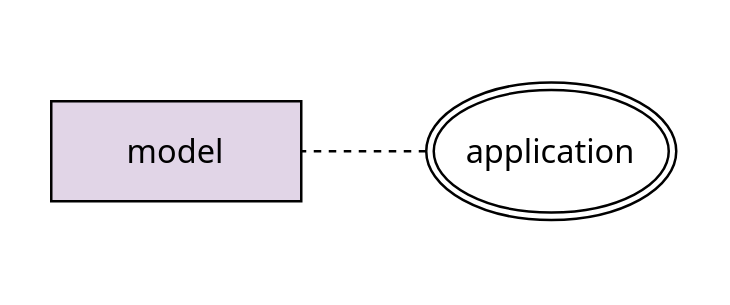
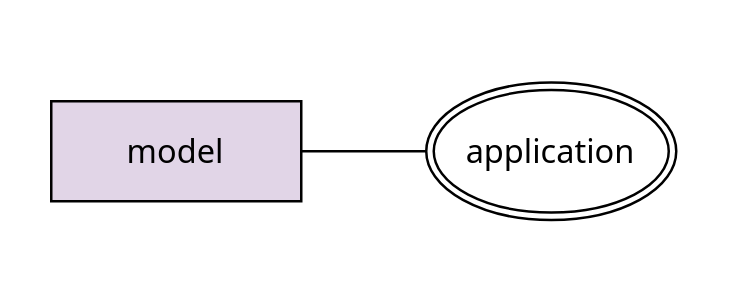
  <mxCell id="0" />
  <mxCell id="1" parent="0" />
  <mxCell id="2" value="" style="rounded=0;whiteSpace=wrap;html=1;fontFamily=Noto Sans;fontSource=https%3A%2F%2Ffonts.googleapis.com%2Fcss%3Ffamily%3DNoto%2BSans;strokeColor=none;fillColor=none;" vertex="1" parent="1"><mxGeometry x="205" y="20" width="30" height="20" as="geometry" /></mxCell>
  <mxCell id="3" value="" style="rounded=0;whiteSpace=wrap;html=1;fontFamily=Noto Sans;fontSource=https%3A%2F%2Ffonts.googleapis.com%2Fcss%3Ffamily%3DNoto%2BSans;strokeColor=none;fillColor=none;" vertex="1" parent="1"><mxGeometry x="205" y="80" width="30" height="20" as="geometry" /></mxCell>
  <mxCell id="4" value="model" style="whiteSpace=wrap;html=1;align=center;fontSize=13;fontFamily=Noto Sans;fontSource=https%3A%2F%2Ffonts.googleapis.com%2Fcss%3Ffamily%3DNoto%2BSans;fillColor=#e1d5e7;" vertex="1" parent="1"><mxGeometry x="20" y="40" width="100" height="40" as="geometry" /></mxCell>
  <mxCell id="5" value="application" style="ellipse;shape=doubleEllipse;margin=3;whiteSpace=wrap;html=1;align=center;fontSize=13;fontFamily=Noto Sans;fontSource=https%3A%2F%2Ffonts.googleapis.com%2Fcss%3Ffamily%3DNoto%2BSans;" vertex="1" parent="1"><mxGeometry x="170" y="32.5" width="100" height="55" as="geometry" /></mxCell>
- <mxCell id="6" value="" style="endArrow=none;html=1;rounded=0;exitX=0;exitY=0.5;exitDx=0;exitDy=0;entryX=1;entryY=0.5;entryDx=0;entryDy=0;fontSize=13;fontFamily=Noto Sans;fontSource=https%3A%2F%2Ffonts.googleapis.com%2Fcss%3Ffamily%3DNoto%2BSans;dashed=1;" edge="1" parent="1" source="5" target="4"><mxGeometry relative="1" as="geometry"><mxPoint x="70" y="-60" as="sourcePoint" /><mxPoint x="50" y="-20" as="targetPoint" /></mxGeometry></mxCell>
+ <mxCell id="6" value="" style="endArrow=none;html=1;rounded=0;exitX=0;exitY=0.5;exitDx=0;exitDy=0;entryX=1;entryY=0.5;entryDx=0;entryDy=0;fontSize=13;fontFamily=Noto Sans;fontSource=https%3A%2F%2Ffonts.googleapis.com%2Fcss%3Ffamily%3DNoto%2BSans;" edge="1" parent="1" source="5" target="4"><mxGeometry relative="1" as="geometry"><mxPoint x="70" y="-60" as="sourcePoint" /><mxPoint x="50" y="-20" as="targetPoint" /></mxGeometry></mxCell>
